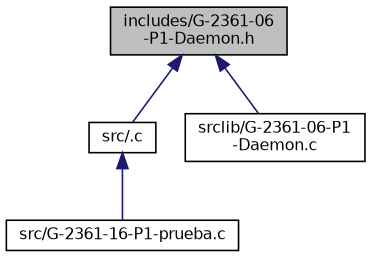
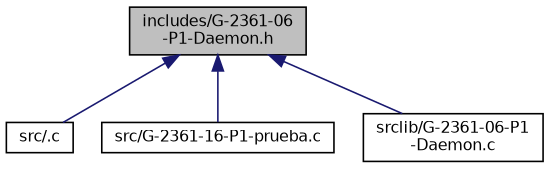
  digraph {
    node [color=black fillcolor=white fontname=Helvetica fontsize=10 shape=record style=filled]
    edge [color=midnightblue dir=back fontname=Helvetica fontsize=10 labelfontname=Helvetica labelfontsize=10 style=solid]
    n1 [fillcolor=grey75 fontcolor=black height=0.2 label="includes/G-2361-06\l-P1-Daemon.h" width=0.4]
    n2 [height=0.2 label="src/.c" width=0.4]
    n3 [height=0.2 label="src/G-2361-16-P1-prueba.c" width=0.4]
    n4 [height=0.2 label="srclib/G-2361-06-P1\l-Daemon.c" width=0.4]
    n1 -> n2
-   n2 -> n3
+   n1 -> n3
    n1 -> n4
  }
